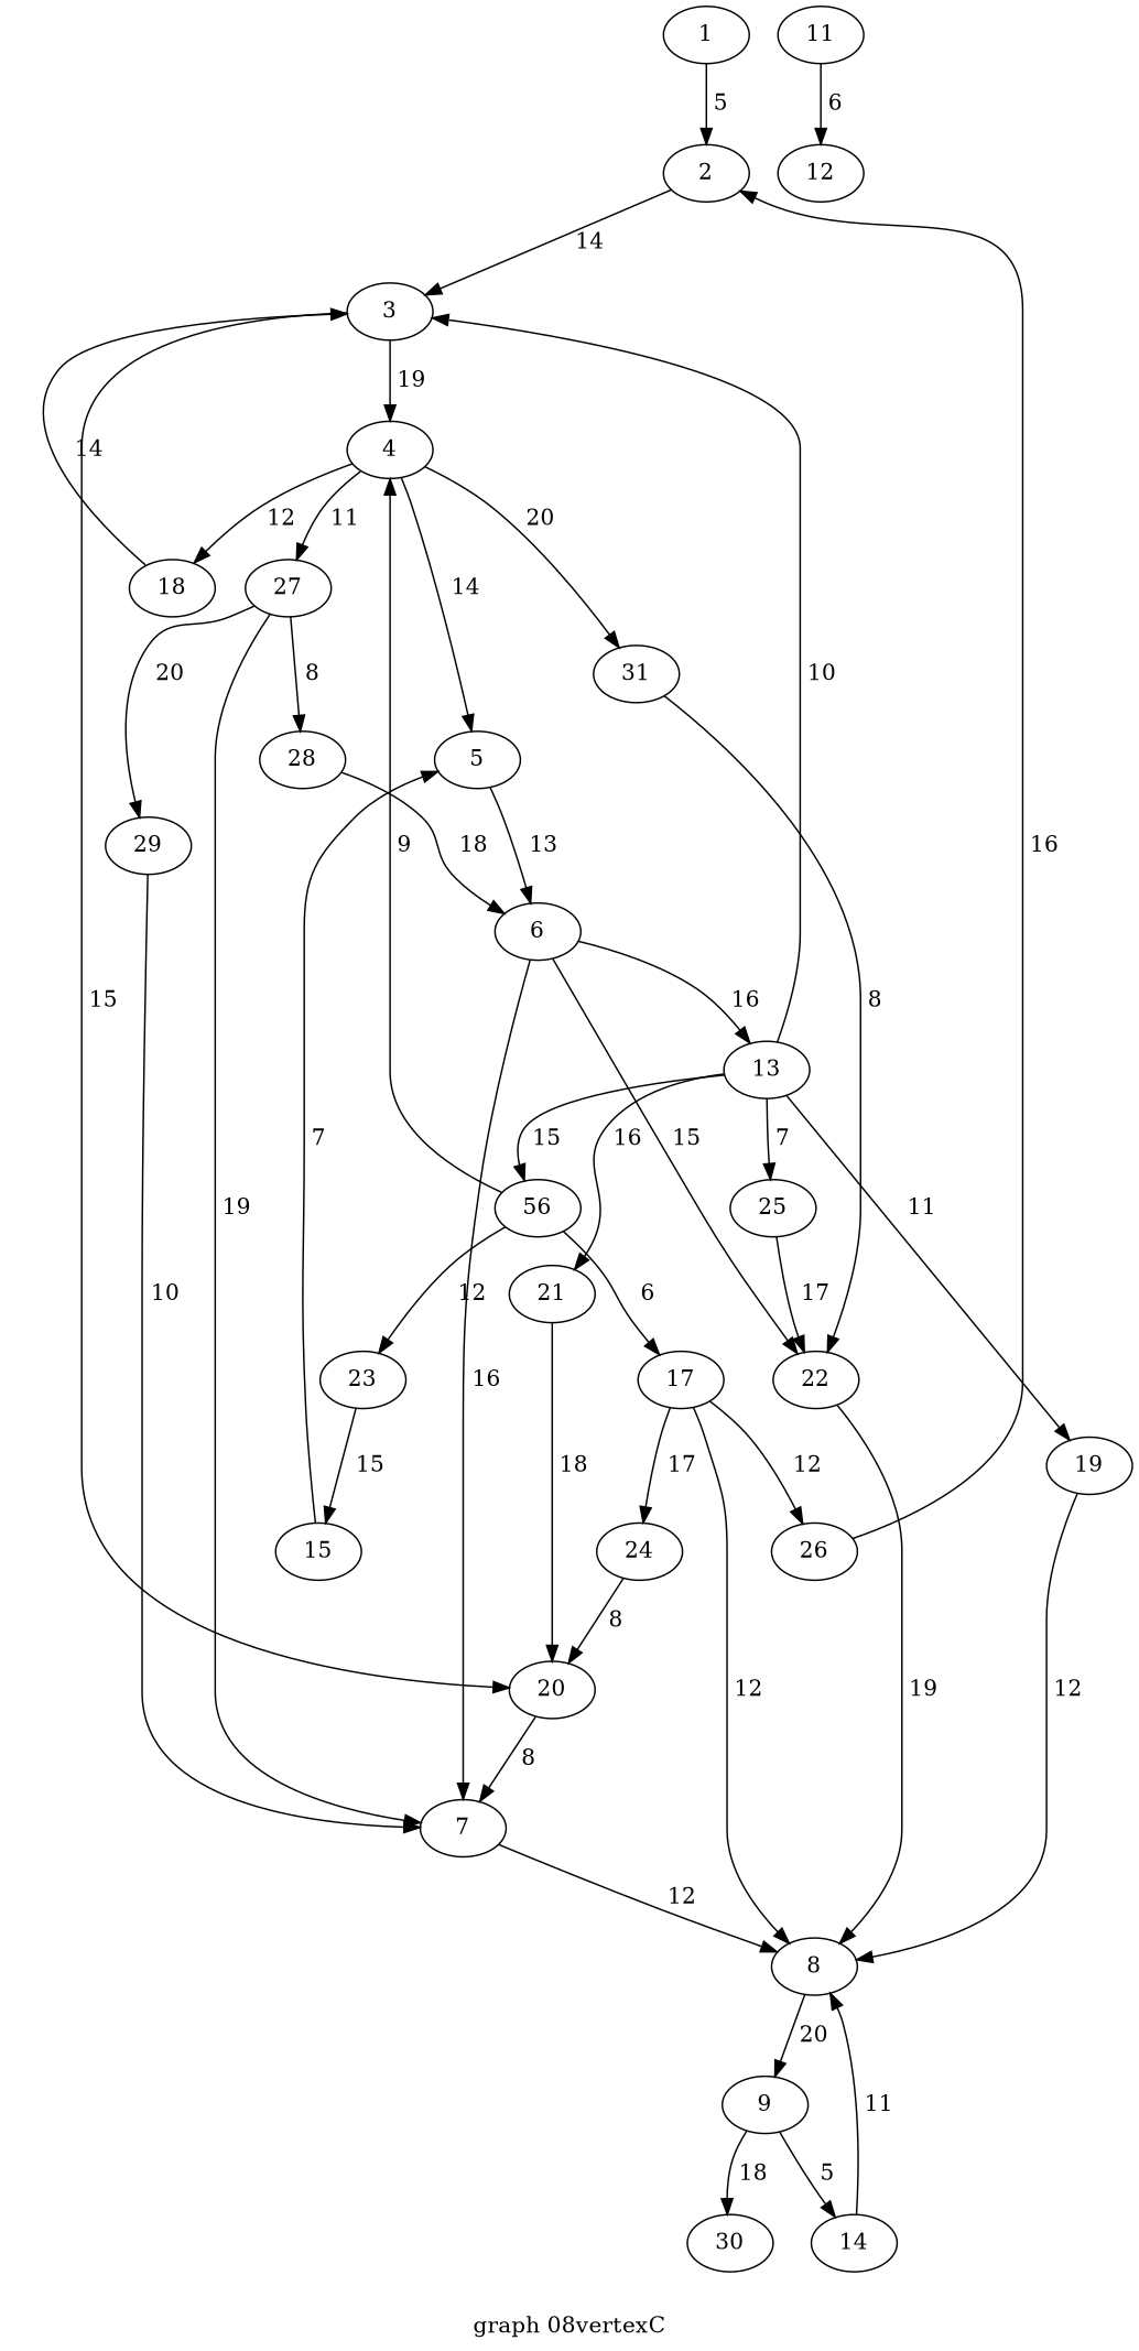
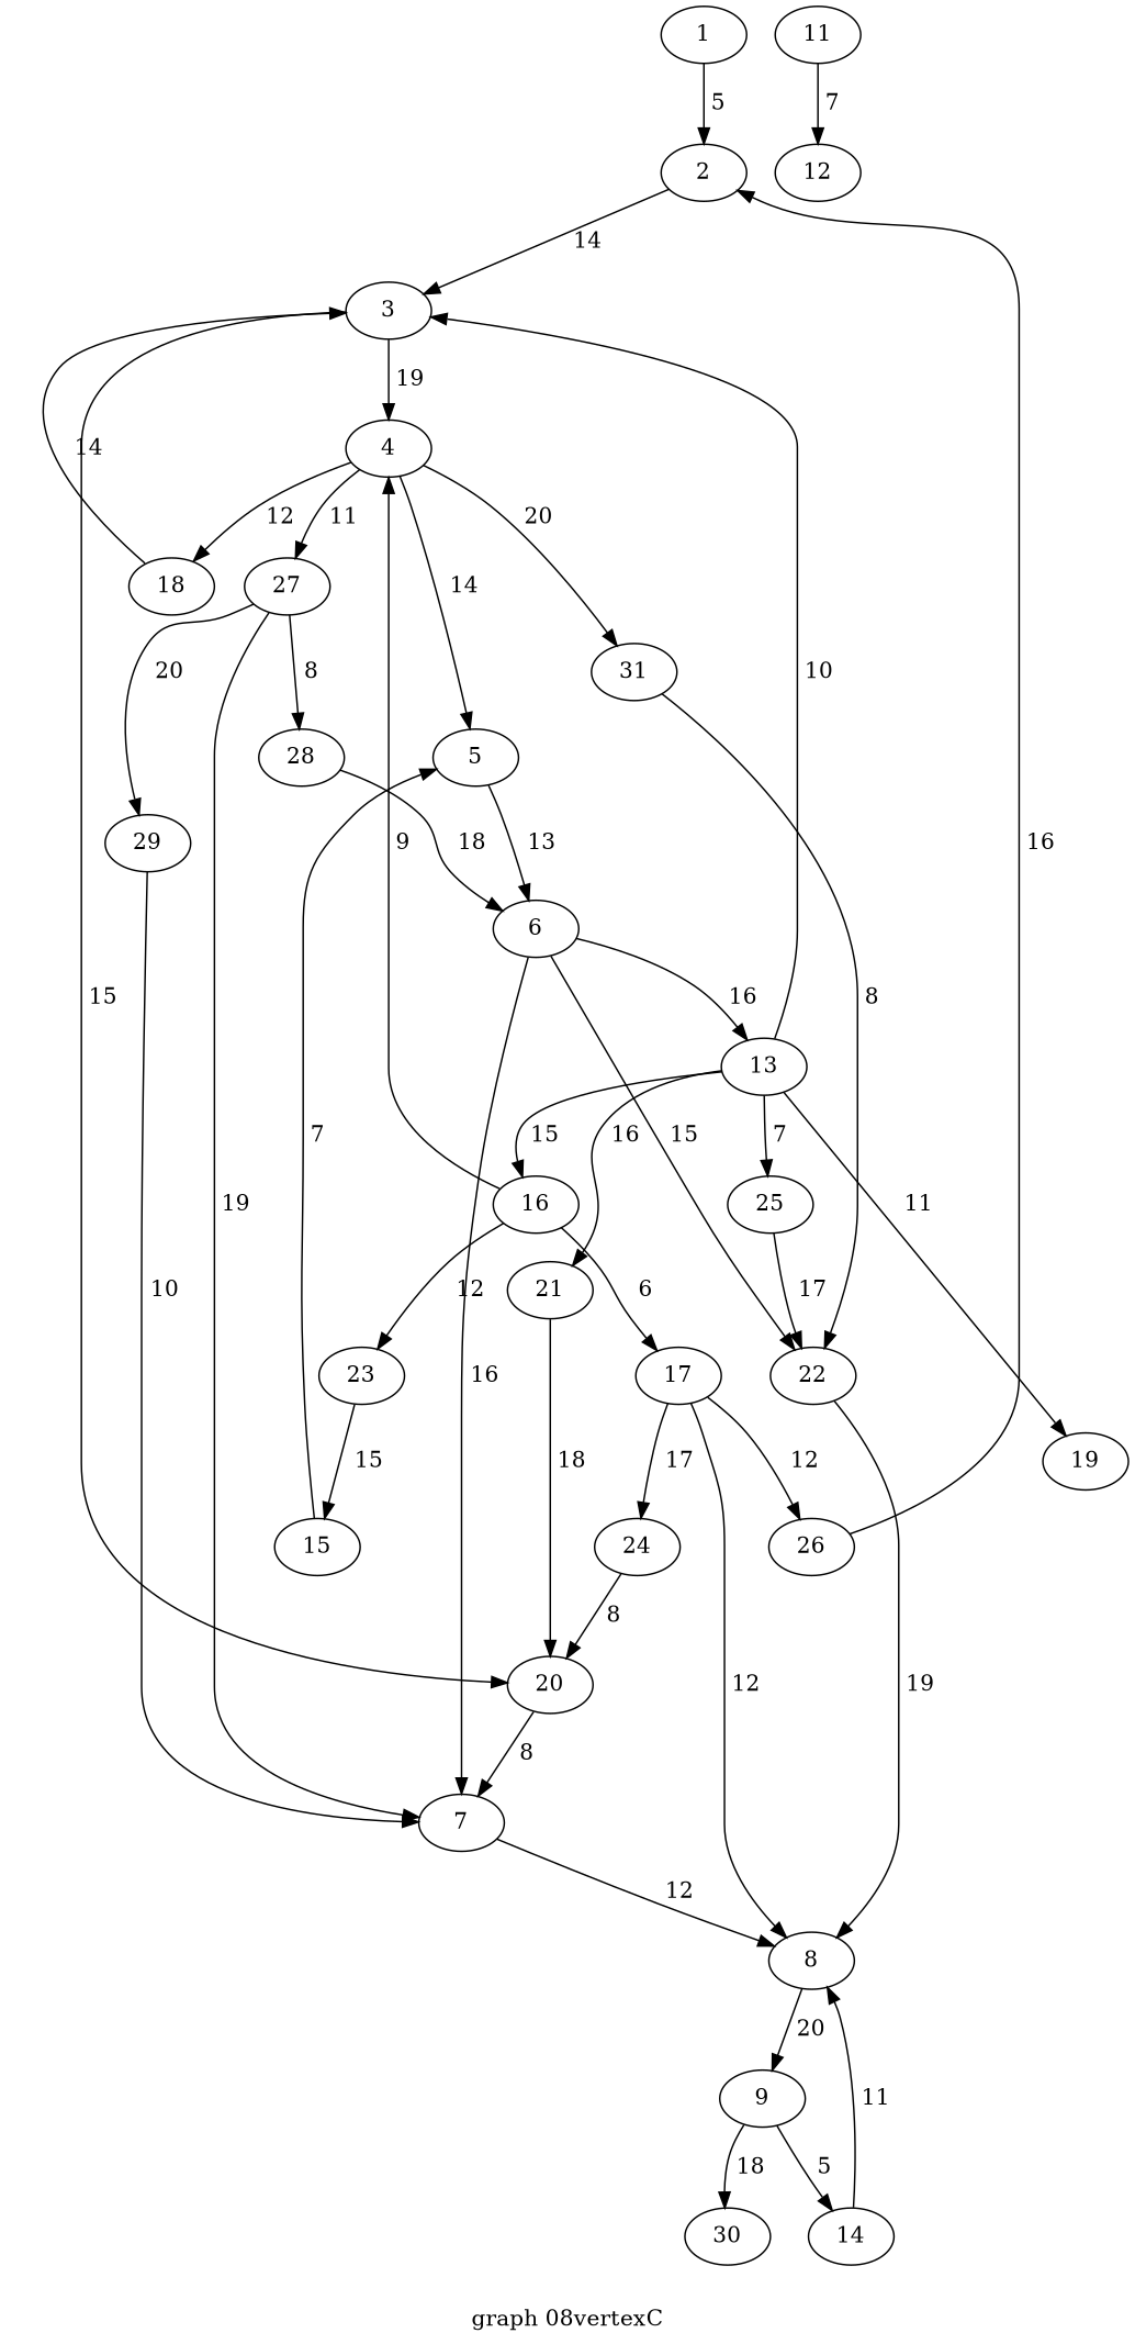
  digraph {
    label="graph 08vertexC"
    rankdir=TB
    1
    2
    3
    4
    20
    5
    18
    27
    31
    7
    6
    28
    29
    22
    13
    8
-   16 [label=56]
+   16
    19
    21
    25
    9
    14
    30
    11
    12
    15
    17
    23
    24
    26
    1 -> 2 [label=" 5 "]
    2 -> 3 [label=" 14 "]
    3 -> 4 [label=" 19 "]
    3 -> 20 [label=" 15 "]
    4 -> 5 [label=" 14 "]
    4 -> 18 [label=" 12 "]
    4 -> 27 [label=" 11 "]
    4 -> 31 [label=" 20 "]
    20 -> 7 [label=" 8 "]
    5 -> 6 [label=" 13 "]
    18 -> 3 [label=" 14 "]
    27 -> 7 [label=" 19 "]
    27 -> 28 [label=" 8 "]
    27 -> 29 [label=" 20 "]
    31 -> 22 [label=" 8 "]
    7 -> 8 [label=" 12 "]
    6 -> 7 [label=" 16 "]
    6 -> 22 [label=" 15 "]
    6 -> 13 [label=" 16 "]
    28 -> 6 [label=" 18 "]
    29 -> 7 [label=" 10 "]
    22 -> 8 [label=" 19 "]
    13 -> 3 [label=" 10 "]
    13 -> 16 [label=" 15 "]
    13 -> 19 [label=" 11 "]
    13 -> 21 [label=" 16 "]
    13 -> 25 [label=" 7 "]
    8 -> 9 [label=" 20 "]
    16 -> 4 [label=" 9 "]
    16 -> 17 [label=" 6 "]
    16 -> 23 [label=" 12 "]
-   19 -> 8 [label=" 12 "]
    21 -> 20 [label=" 18 "]
    25 -> 22 [label=" 17 "]
    9 -> 14 [label=" 5 "]
    9 -> 30 [label=" 18 "]
    14 -> 8 [label=" 11 "]
-   11 -> 12 [label=" 6 "]
+   11 -> 12 [label=" 7 "]
    15 -> 5 [label=" 7 "]
    17 -> 8 [label=" 12 "]
    17 -> 24 [label=" 17 "]
    17 -> 26 [label=" 12 "]
    23 -> 15 [label=" 15 "]
    24 -> 20 [label=" 8 "]
    26 -> 2 [label=" 16 "]
  }
